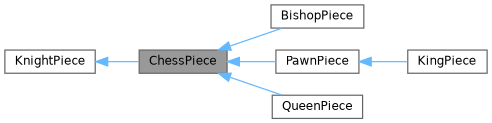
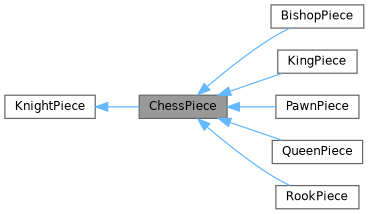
  digraph {
    rankdir=LR
    node [color=gray40 fillcolor=white fontname=Helvetica fontsize=10 shape=box style=filled]
    edge [color=steelblue1 dir=back fontname=Helvetica fontsize=10 labelfontname=Helvetica labelfontsize=10 style=solid]
    n1 [fillcolor=grey60 fontcolor=black height=0.2 label=ChessPiece width=0.4]
    n2 [height=0.2 label=BishopPiece width=0.4]
    n3 [height=0.2 label=KingPiece width=0.4]
    n4 [height=0.2 label=PawnPiece width=0.4]
    n5 [height=0.2 label=QueenPiece width=0.4]
+   n6 [height=0.2 label=RookPiece width=0.4]
    n7 [height=0.2 label=KnightPiece width=0.4]
    n1 -> n2
-   n4 -> n3
+   n1 -> n3
    n1 -> n4
    n1 -> n5
+   n1 -> n6
    n7 -> n1
  }
